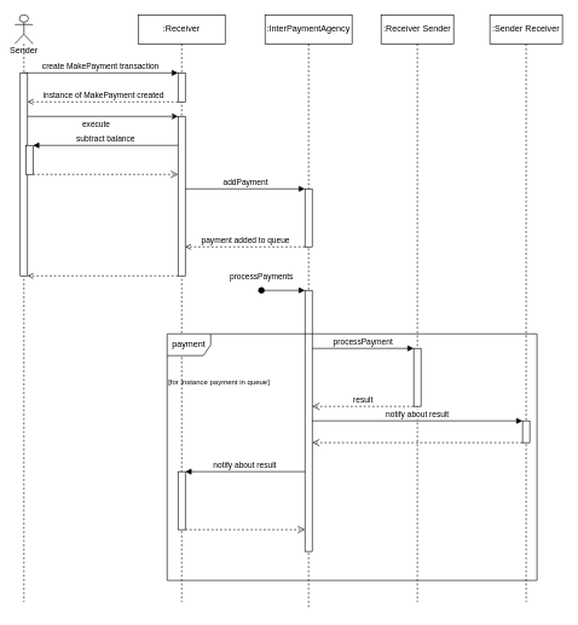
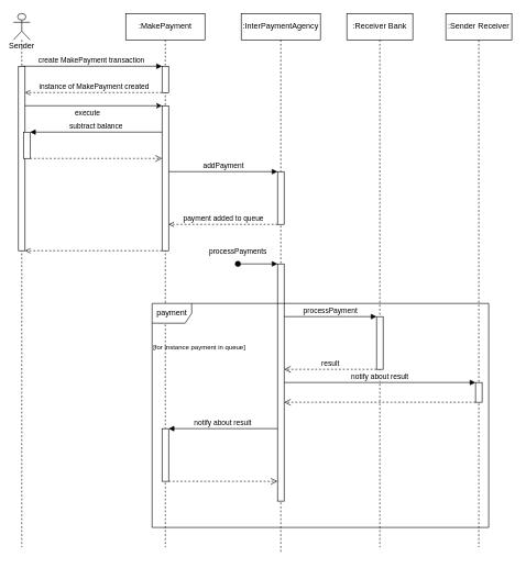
  <mxCell id="0" />
  <mxCell id="1" parent="0" />
- <mxCell id="2" value=":Receiver" style="shape=umlLifeline;perimeter=lifelinePerimeter;whiteSpace=wrap;html=1;container=0;dropTarget=0;collapsible=0;recursiveResize=0;outlineConnect=0;portConstraint=eastwest;newEdgeStyle={&quot;edgeStyle&quot;:&quot;elbowEdgeStyle&quot;,&quot;elbow&quot;:&quot;vertical&quot;,&quot;curved&quot;:0,&quot;rounded&quot;:0};" parent="1" vertex="1"><mxGeometry x="190" y="20" width="120" height="810" as="geometry" /></mxCell>
+ <mxCell id="2" value=":MakePayment" style="shape=umlLifeline;perimeter=lifelinePerimeter;whiteSpace=wrap;html=1;container=0;dropTarget=0;collapsible=0;recursiveResize=0;outlineConnect=0;portConstraint=eastwest;newEdgeStyle={&quot;edgeStyle&quot;:&quot;elbowEdgeStyle&quot;,&quot;elbow&quot;:&quot;vertical&quot;,&quot;curved&quot;:0,&quot;rounded&quot;:0};" parent="1" vertex="1"><mxGeometry x="190" y="20" width="120" height="810" as="geometry" /></mxCell>
  <mxCell id="3" value="" style="html=1;points=[];perimeter=orthogonalPerimeter;outlineConnect=0;targetShapes=umlLifeline;portConstraint=eastwest;newEdgeStyle={&quot;edgeStyle&quot;:&quot;elbowEdgeStyle&quot;,&quot;elbow&quot;:&quot;vertical&quot;,&quot;curved&quot;:0,&quot;rounded&quot;:0};" vertex="1" parent="2"><mxGeometry x="55" y="140" width="10" height="220" as="geometry" /></mxCell>
  <mxCell id="4" value="create MakePayment transaction" style="html=1;verticalAlign=bottom;endArrow=block;edgeStyle=elbowEdgeStyle;elbow=vertical;curved=0;rounded=0;" parent="1" source="6" target="9" edge="1"><mxGeometry x="-0.001" relative="1" as="geometry"><mxPoint x="65" y="100" as="sourcePoint" /><Array as="points"><mxPoint x="150" y="100" /></Array><mxPoint x="245" y="100" as="targetPoint" /><mxPoint as="offset" /></mxGeometry></mxCell>
  <mxCell id="5" value="instance of MakePayment created" style="html=1;verticalAlign=bottom;endArrow=open;edgeStyle=elbowEdgeStyle;elbow=vertical;curved=0;rounded=0;endFill=0;dashed=1;" parent="1" source="9" target="7" edge="1"><mxGeometry x="-0.003" relative="1" as="geometry"><mxPoint x="245" y="140" as="sourcePoint" /><Array as="points"><mxPoint x="160" y="140" /></Array><mxPoint x="70" y="140" as="targetPoint" /><mxPoint as="offset" /></mxGeometry></mxCell>
  <mxCell id="6" value="Sender" style="shape=umlLifeline;participant=umlActor;perimeter=lifelinePerimeter;whiteSpace=wrap;html=1;container=1;collapsible=0;recursiveResize=0;verticalAlign=top;spacingTop=36;outlineConnect=0;" parent="1" vertex="1"><mxGeometry x="20" y="20" width="25" height="810" as="geometry" /></mxCell>
  <mxCell id="7" value="" style="html=1;points=[];perimeter=orthogonalPerimeter;outlineConnect=0;targetShapes=umlLifeline;portConstraint=eastwest;newEdgeStyle={&quot;edgeStyle&quot;:&quot;elbowEdgeStyle&quot;,&quot;elbow&quot;:&quot;vertical&quot;,&quot;curved&quot;:0,&quot;rounded&quot;:0};" parent="6" vertex="1"><mxGeometry x="7.5" y="80" width="10" height="280" as="geometry" /></mxCell>
  <mxCell id="8" value="" style="html=1;points=[];perimeter=orthogonalPerimeter;outlineConnect=0;targetShapes=umlLifeline;portConstraint=eastwest;newEdgeStyle={&quot;edgeStyle&quot;:&quot;elbowEdgeStyle&quot;,&quot;elbow&quot;:&quot;vertical&quot;,&quot;curved&quot;:0,&quot;rounded&quot;:0};" vertex="1" parent="6"><mxGeometry x="15" y="180" width="10" height="40" as="geometry" /></mxCell>
  <mxCell id="9" value="" style="html=1;points=[];perimeter=orthogonalPerimeter;outlineConnect=0;targetShapes=umlLifeline;portConstraint=eastwest;newEdgeStyle={&quot;edgeStyle&quot;:&quot;elbowEdgeStyle&quot;,&quot;elbow&quot;:&quot;vertical&quot;,&quot;curved&quot;:0,&quot;rounded&quot;:0};" parent="1" vertex="1"><mxGeometry x="245" y="100" width="10" height="40" as="geometry" /></mxCell>
  <mxCell id="10" value=":InterPaymentAgency" style="shape=umlLifeline;perimeter=lifelinePerimeter;whiteSpace=wrap;html=1;container=0;dropTarget=0;collapsible=0;recursiveResize=0;outlineConnect=0;portConstraint=eastwest;newEdgeStyle={&quot;edgeStyle&quot;:&quot;elbowEdgeStyle&quot;,&quot;elbow&quot;:&quot;vertical&quot;,&quot;curved&quot;:0,&quot;rounded&quot;:0};" parent="1" vertex="1"><mxGeometry x="365" y="20" width="120" height="820" as="geometry" /></mxCell>
  <mxCell id="11" value="" style="html=1;points=[];perimeter=orthogonalPerimeter;outlineConnect=0;targetShapes=umlLifeline;portConstraint=eastwest;newEdgeStyle={&quot;edgeStyle&quot;:&quot;elbowEdgeStyle&quot;,&quot;elbow&quot;:&quot;vertical&quot;,&quot;curved&quot;:0,&quot;rounded&quot;:0};" vertex="1" parent="10"><mxGeometry x="55" y="240" width="10" height="80" as="geometry" /></mxCell>
  <mxCell id="12" value="" style="html=1;points=[];perimeter=orthogonalPerimeter;outlineConnect=0;targetShapes=umlLifeline;portConstraint=eastwest;newEdgeStyle={&quot;edgeStyle&quot;:&quot;elbowEdgeStyle&quot;,&quot;elbow&quot;:&quot;vertical&quot;,&quot;curved&quot;:0,&quot;rounded&quot;:0};" vertex="1" parent="10"><mxGeometry x="55" y="380" width="10" height="360" as="geometry" /></mxCell>
  <mxCell id="13" value="processPayments" style="html=1;verticalAlign=bottom;startArrow=oval;endArrow=block;startSize=8;edgeStyle=elbowEdgeStyle;elbow=vertical;curved=0;rounded=0;" edge="1" target="12" parent="10"><mxGeometry x="-1" y="-10" relative="1" as="geometry"><mxPoint x="-5" y="380" as="sourcePoint" /><mxPoint y="-20" as="offset" /></mxGeometry></mxCell>
  <mxCell id="14" style="edgeStyle=elbowEdgeStyle;rounded=0;orthogonalLoop=1;jettySize=auto;html=1;elbow=vertical;curved=0;" edge="1" parent="1" source="7" target="3"><mxGeometry relative="1" as="geometry"><mxPoint x="160" y="170" as="targetPoint" /><Array as="points"><mxPoint x="140" y="160" /></Array></mxGeometry></mxCell>
  <mxCell id="15" value="execute" style="edgeLabel;html=1;align=center;verticalAlign=middle;resizable=0;points=[];" vertex="1" connectable="0" parent="14"><mxGeometry x="-0.153" y="1" relative="1" as="geometry"><mxPoint x="6" y="11" as="offset" /></mxGeometry></mxCell>
  <mxCell id="16" value="" style="html=1;verticalAlign=bottom;endArrow=open;dashed=1;endSize=8;edgeStyle=elbowEdgeStyle;elbow=vertical;curved=0;rounded=0;" edge="1" source="8" parent="1" target="3"><mxGeometry relative="1" as="geometry"><mxPoint x="115" y="250.03" as="targetPoint" /><Array as="points"><mxPoint x="150" y="240" /><mxPoint x="120" y="330" /><mxPoint x="90" y="250" /><mxPoint x="160" y="260" /></Array></mxGeometry></mxCell>
  <mxCell id="17" value="subtract balance" style="html=1;verticalAlign=bottom;endArrow=block;edgeStyle=elbowEdgeStyle;elbow=vertical;curved=0;rounded=0;" edge="1" target="8" parent="1" source="3"><mxGeometry x="-0.001" relative="1" as="geometry"><mxPoint x="115" y="175.03" as="sourcePoint" /><Array as="points"><mxPoint x="120" y="200" /><mxPoint x="110" y="180" /><mxPoint x="190" y="210" /></Array><mxPoint as="offset" /></mxGeometry></mxCell>
  <mxCell id="18" value="addPayment" style="html=1;verticalAlign=bottom;endArrow=block;edgeStyle=elbowEdgeStyle;elbow=vertical;curved=0;rounded=0;" edge="1" parent="1" source="3" target="11"><mxGeometry width="80" relative="1" as="geometry"><mxPoint x="240" y="190" as="sourcePoint" /><mxPoint x="320" y="190" as="targetPoint" /><Array as="points"><mxPoint x="310" y="260" /><mxPoint x="330" y="240" /><mxPoint x="260" y="200" /></Array></mxGeometry></mxCell>
  <mxCell id="19" value=":Sender Receiver" style="shape=umlLifeline;perimeter=lifelinePerimeter;whiteSpace=wrap;html=1;container=1;dropTarget=0;collapsible=0;recursiveResize=0;outlineConnect=0;portConstraint=eastwest;newEdgeStyle={&quot;edgeStyle&quot;:&quot;elbowEdgeStyle&quot;,&quot;elbow&quot;:&quot;vertical&quot;,&quot;curved&quot;:0,&quot;rounded&quot;:0};" vertex="1" parent="1"><mxGeometry x="675" y="20" width="100" height="810" as="geometry" /></mxCell>
- <mxCell id="20" value=":Receiver Sender" style="shape=umlLifeline;perimeter=lifelinePerimeter;whiteSpace=wrap;html=1;container=1;dropTarget=0;collapsible=0;recursiveResize=0;outlineConnect=0;portConstraint=eastwest;newEdgeStyle={&quot;edgeStyle&quot;:&quot;elbowEdgeStyle&quot;,&quot;elbow&quot;:&quot;vertical&quot;,&quot;curved&quot;:0,&quot;rounded&quot;:0};" vertex="1" parent="1"><mxGeometry x="525" y="20" width="100" height="810" as="geometry" /></mxCell>
+ <mxCell id="20" value=":Receiver Bank" style="shape=umlLifeline;perimeter=lifelinePerimeter;whiteSpace=wrap;html=1;container=1;dropTarget=0;collapsible=0;recursiveResize=0;outlineConnect=0;portConstraint=eastwest;newEdgeStyle={&quot;edgeStyle&quot;:&quot;elbowEdgeStyle&quot;,&quot;elbow&quot;:&quot;vertical&quot;,&quot;curved&quot;:0,&quot;rounded&quot;:0};" vertex="1" parent="1"><mxGeometry x="525" y="20" width="100" height="810" as="geometry" /></mxCell>
  <mxCell id="21" value="" style="html=1;points=[];perimeter=orthogonalPerimeter;outlineConnect=0;targetShapes=umlLifeline;portConstraint=eastwest;newEdgeStyle={&quot;edgeStyle&quot;:&quot;elbowEdgeStyle&quot;,&quot;elbow&quot;:&quot;vertical&quot;,&quot;curved&quot;:0,&quot;rounded&quot;:0};" vertex="1" parent="20"><mxGeometry x="45" y="460" width="10" height="80" as="geometry" /></mxCell>
  <mxCell id="22" value="payment added to queue" style="html=1;verticalAlign=bottom;endArrow=open;edgeStyle=elbowEdgeStyle;elbow=vertical;curved=0;rounded=0;endFill=0;dashed=1;" edge="1" parent="1" source="11" target="3"><mxGeometry x="-0.003" relative="1" as="geometry"><mxPoint x="397" y="360" as="sourcePoint" /><Array as="points"><mxPoint x="350" y="340" /></Array><mxPoint x="190" y="360" as="targetPoint" /><mxPoint as="offset" /></mxGeometry></mxCell>
  <mxCell id="23" value="" style="html=1;verticalAlign=bottom;endArrow=open;edgeStyle=elbowEdgeStyle;elbow=vertical;curved=0;rounded=0;endFill=0;dashed=1;" edge="1" parent="1" source="3" target="7"><mxGeometry x="-0.003" relative="1" as="geometry"><mxPoint x="220" y="380" as="sourcePoint" /><Array as="points"><mxPoint x="135" y="380" /></Array><mxPoint x="40" y="380" as="targetPoint" /><mxPoint as="offset" /></mxGeometry></mxCell>
  <mxCell id="24" value="" style="group" vertex="1" connectable="0" parent="1"><mxGeometry x="230" y="460" width="510" height="340" as="geometry" /></mxCell>
  <mxCell id="25" value="payment" style="shape=umlFrame;whiteSpace=wrap;html=1;pointerEvents=0;" vertex="1" parent="24"><mxGeometry width="510" height="340" as="geometry" /></mxCell>
  <mxCell id="26" value="&lt;font style=&quot;font-size: 10px;&quot;&gt;[for instance payment in queue]&lt;/font&gt;" style="text;html=1;align=left;verticalAlign=middle;resizable=0;points=[];autosize=1;strokeColor=none;fillColor=none;" vertex="1" parent="24"><mxGeometry y="51" width="150" height="30" as="geometry" /></mxCell>
  <mxCell id="27" value="processPayment" style="html=1;verticalAlign=bottom;endArrow=block;edgeStyle=elbowEdgeStyle;elbow=vertical;curved=0;rounded=0;" edge="1" target="21" parent="1" source="12"><mxGeometry relative="1" as="geometry"><mxPoint x="500" y="480" as="sourcePoint" /><Array as="points"><mxPoint x="530" y="480" /><mxPoint x="450" y="460" /></Array></mxGeometry></mxCell>
  <mxCell id="28" value="result" style="html=1;verticalAlign=bottom;endArrow=open;dashed=1;endSize=8;edgeStyle=elbowEdgeStyle;elbow=vertical;curved=0;rounded=0;" edge="1" source="21" parent="1" target="12"><mxGeometry relative="1" as="geometry"><mxPoint x="500" y="555" as="targetPoint" /><Array as="points"><mxPoint x="550" y="560" /></Array></mxGeometry></mxCell>
  <mxCell id="29" value="" style="html=1;points=[];perimeter=orthogonalPerimeter;outlineConnect=0;targetShapes=umlLifeline;portConstraint=eastwest;newEdgeStyle={&quot;edgeStyle&quot;:&quot;elbowEdgeStyle&quot;,&quot;elbow&quot;:&quot;vertical&quot;,&quot;curved&quot;:0,&quot;rounded&quot;:0};" vertex="1" parent="1"><mxGeometry x="720" y="580" width="10" height="30" as="geometry" /></mxCell>
  <mxCell id="30" value="notify about result" style="html=1;verticalAlign=bottom;endArrow=block;edgeStyle=elbowEdgeStyle;elbow=vertical;curved=0;rounded=0;" edge="1" target="29" parent="1" source="12"><mxGeometry relative="1" as="geometry"><mxPoint x="650" y="580" as="sourcePoint" /><Array as="points"><mxPoint x="630" y="580" /><mxPoint x="420" y="570" /></Array></mxGeometry></mxCell>
  <mxCell id="31" value="&lt;br&gt;" style="html=1;verticalAlign=bottom;endArrow=open;dashed=1;endSize=8;edgeStyle=elbowEdgeStyle;elbow=vertical;curved=0;rounded=0;" edge="1" source="29" parent="1" target="12"><mxGeometry relative="1" as="geometry"><mxPoint x="650" y="655" as="targetPoint" /><Array as="points"><mxPoint x="630" y="610" /><mxPoint x="630" y="660" /><mxPoint x="420" y="650" /></Array></mxGeometry></mxCell>
  <mxCell id="32" value="" style="html=1;points=[];perimeter=orthogonalPerimeter;outlineConnect=0;targetShapes=umlLifeline;portConstraint=eastwest;newEdgeStyle={&quot;edgeStyle&quot;:&quot;elbowEdgeStyle&quot;,&quot;elbow&quot;:&quot;vertical&quot;,&quot;curved&quot;:0,&quot;rounded&quot;:0};" vertex="1" parent="1"><mxGeometry x="245" y="650" width="10" height="80" as="geometry" /></mxCell>
  <mxCell id="33" value="notify about result" style="html=1;verticalAlign=bottom;endArrow=block;edgeStyle=elbowEdgeStyle;elbow=vertical;curved=0;rounded=0;" edge="1" target="32" parent="1" source="12"><mxGeometry x="0.007" relative="1" as="geometry"><mxPoint x="325" y="650" as="sourcePoint" /><Array as="points"><mxPoint x="370" y="650" /></Array><mxPoint as="offset" /></mxGeometry></mxCell>
  <mxCell id="34" value="" style="html=1;verticalAlign=bottom;endArrow=open;dashed=1;endSize=8;edgeStyle=elbowEdgeStyle;elbow=vertical;curved=0;rounded=0;" edge="1" source="32" parent="1" target="12"><mxGeometry relative="1" as="geometry"><mxPoint x="325" y="725" as="targetPoint" /><Array as="points"><mxPoint x="370" y="730" /></Array></mxGeometry></mxCell>
